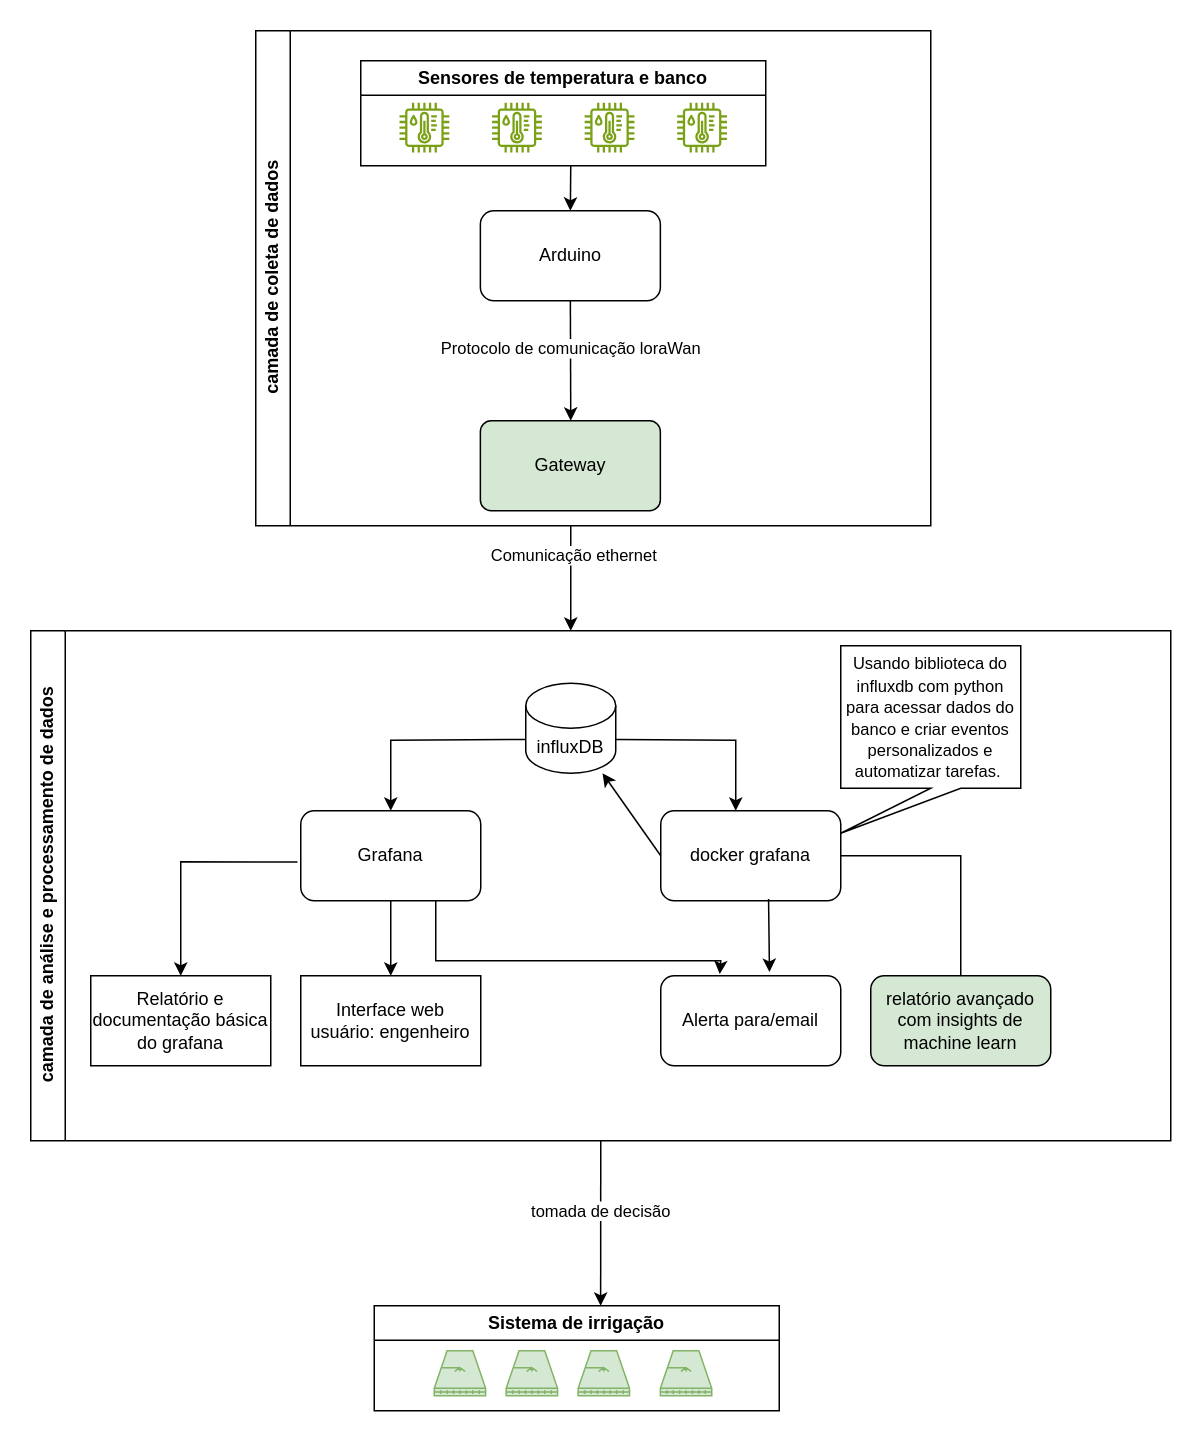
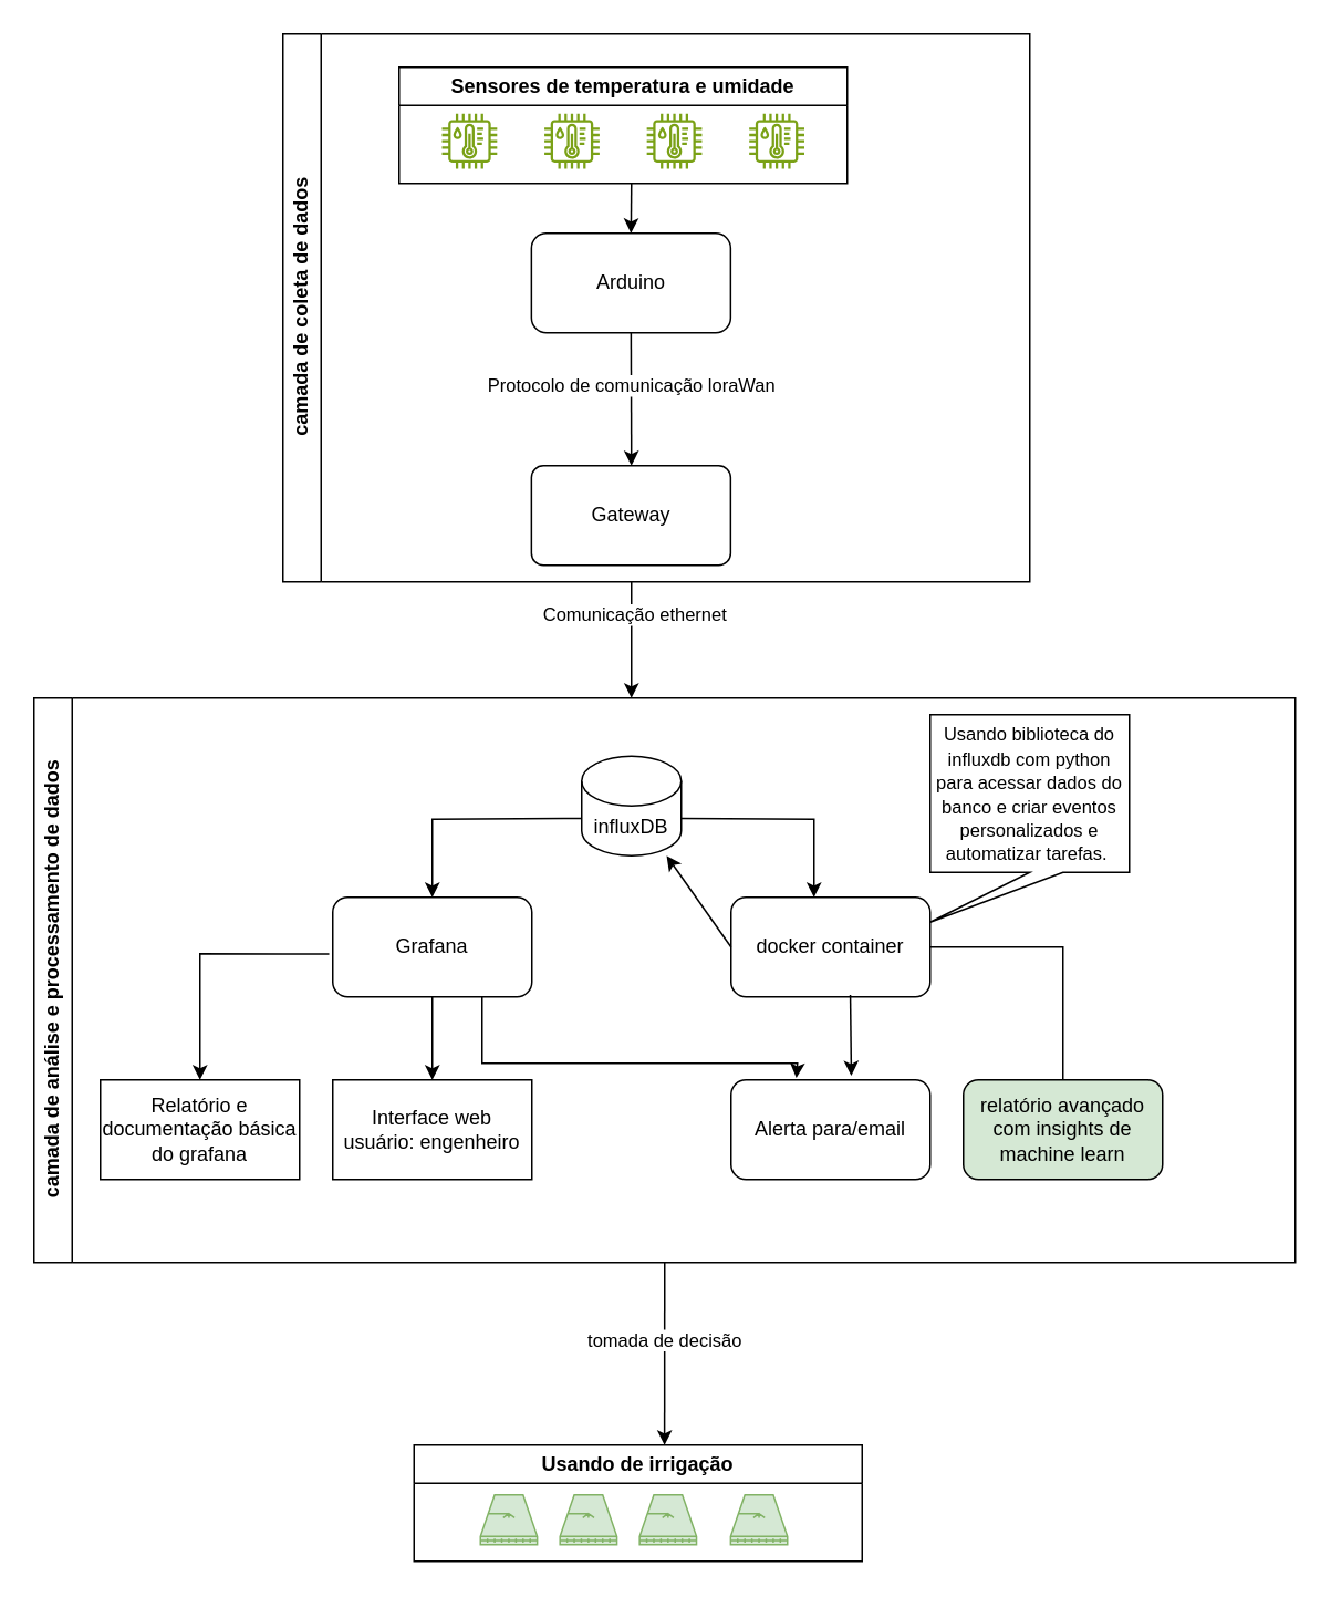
  <mxCell id="0" />
  <mxCell id="1" parent="0" />
  <mxCell id="2" value="influxDB" style="shape=cylinder3;whiteSpace=wrap;html=1;boundedLbl=1;backgroundOutline=1;size=15;" vertex="1" parent="1"><mxGeometry x="350" y="455" width="60" height="60" as="geometry" /></mxCell>
  <mxCell id="3" value="Grafana" style="rounded=1;whiteSpace=wrap;html=1;" vertex="1" parent="1"><mxGeometry x="200" y="540" width="120" height="60" as="geometry" /></mxCell>
- <mxCell id="4" value="docker grafana" style="rounded=1;whiteSpace=wrap;html=1;" vertex="1" parent="1"><mxGeometry x="440" y="540" width="120" height="60" as="geometry" /></mxCell>
+ <mxCell id="4" value="docker container" style="rounded=1;whiteSpace=wrap;html=1;" vertex="1" parent="1"><mxGeometry x="440" y="540" width="120" height="60" as="geometry" /></mxCell>
  <mxCell id="5" value="" style="endArrow=classic;html=1;rounded=0;exitX=0;exitY=0;exitDx=0;exitDy=37.5;exitPerimeter=0;entryX=0.5;entryY=0;entryDx=0;entryDy=0;" edge="1" parent="1" source="2" target="3"><mxGeometry width="50" height="50" relative="1" as="geometry"><mxPoint x="440" y="590" as="sourcePoint" /><mxPoint x="490" y="540" as="targetPoint" /><Array as="points"><mxPoint x="260" y="493" /></Array></mxGeometry></mxCell>
  <mxCell id="6" value="" style="endArrow=classic;html=1;rounded=0;exitX=1;exitY=0;exitDx=0;exitDy=37.5;exitPerimeter=0;" edge="1" parent="1" source="2"><mxGeometry width="50" height="50" relative="1" as="geometry"><mxPoint x="440" y="590" as="sourcePoint" /><mxPoint x="490" y="540" as="targetPoint" /><Array as="points"><mxPoint x="490" y="493" /></Array></mxGeometry></mxCell>
  <mxCell id="7" value="" style="endArrow=classic;html=1;rounded=0;exitX=0;exitY=0.5;exitDx=0;exitDy=0;" edge="1" parent="1" source="4" target="2"><mxGeometry width="50" height="50" relative="1" as="geometry"><mxPoint x="440" y="590" as="sourcePoint" /><mxPoint x="390" y="570" as="targetPoint" /></mxGeometry></mxCell>
  <mxCell id="8" value="Interface web&lt;div&gt;usuário: engenheiro&lt;/div&gt;" style="whiteSpace=wrap;html=1;rounded=0;" vertex="1" parent="1"><mxGeometry x="200" y="650" width="120" height="60" as="geometry" /></mxCell>
  <mxCell id="9" value="" style="endArrow=classic;html=1;rounded=0;exitX=0.5;exitY=1;exitDx=0;exitDy=0;entryX=0.5;entryY=0;entryDx=0;entryDy=0;" edge="1" parent="1" source="3" target="8"><mxGeometry width="50" height="50" relative="1" as="geometry"><mxPoint x="440" y="720" as="sourcePoint" /><mxPoint x="490" y="670" as="targetPoint" /></mxGeometry></mxCell>
  <mxCell id="10" value="" style="endArrow=classic;html=1;rounded=0;entryX=0.328;entryY=-0.019;entryDx=0;entryDy=0;entryPerimeter=0;exitX=0.75;exitY=1;exitDx=0;exitDy=0;" edge="1" parent="1" source="3" target="11"><mxGeometry width="50" height="50" relative="1" as="geometry"><mxPoint x="330" y="610" as="sourcePoint" /><mxPoint x="450" y="670" as="targetPoint" /><Array as="points"><mxPoint x="290" y="640" /><mxPoint x="480" y="640" /></Array></mxGeometry></mxCell>
  <mxCell id="11" value="Alerta para/email" style="rounded=1;whiteSpace=wrap;html=1;" vertex="1" parent="1"><mxGeometry x="440" y="650" width="120" height="60" as="geometry" /></mxCell>
  <mxCell id="12" value="" style="endArrow=classic;html=1;rounded=0;exitX=0.599;exitY=0.981;exitDx=0;exitDy=0;exitPerimeter=0;entryX=0.604;entryY=-0.042;entryDx=0;entryDy=0;entryPerimeter=0;" edge="1" parent="1" source="4" target="11"><mxGeometry width="50" height="50" relative="1" as="geometry"><mxPoint x="440" y="720" as="sourcePoint" /><mxPoint x="520" y="650" as="targetPoint" /></mxGeometry></mxCell>
  <mxCell id="13" value="Relatório e documentação básica do grafana" style="whiteSpace=wrap;html=1;rounded=0;" vertex="1" parent="1"><mxGeometry x="60" y="650" width="120" height="60" as="geometry" /></mxCell>
  <mxCell id="14" value="" style="endArrow=classic;html=1;rounded=0;exitX=-0.018;exitY=0.569;exitDx=0;exitDy=0;exitPerimeter=0;entryX=0.5;entryY=0;entryDx=0;entryDy=0;" edge="1" parent="1" source="3" target="13"><mxGeometry width="50" height="50" relative="1" as="geometry"><mxPoint x="340" y="670" as="sourcePoint" /><mxPoint x="390" y="620" as="targetPoint" /><Array as="points"><mxPoint x="120" y="574" /></Array></mxGeometry></mxCell>
  <mxCell id="15" value="relatório avançado com insights de machine learn" style="rounded=1;whiteSpace=wrap;html=1;fillColor=#d5e8d4;" vertex="1" parent="1"><mxGeometry x="580" y="650" width="120" height="60" as="geometry" /></mxCell>
  <mxCell id="16" value="" style="endArrow=none;html=1;rounded=0;exitX=1;exitY=0.5;exitDx=0;exitDy=0;entryX=0.5;entryY=0;entryDx=0;entryDy=0;" edge="1" parent="1" source="4" target="15"><mxGeometry width="50" height="50" relative="1" as="geometry"><mxPoint x="340" y="670" as="sourcePoint" /><mxPoint x="390" y="620" as="targetPoint" /><Array as="points"><mxPoint x="640" y="570" /></Array></mxGeometry></mxCell>
- <mxCell id="17" value="Sensores de temperatura e banco" style="swimlane;whiteSpace=wrap;html=1;movable=1;resizable=1;rotatable=1;deletable=1;editable=1;locked=0;connectable=1;" vertex="1" parent="1"><mxGeometry x="240" y="40" width="270" height="70" as="geometry" /></mxCell>
- <mxCell id="18" value="Sistema de irrigação" style="swimlane;whiteSpace=wrap;html=1;container=0;" vertex="1" parent="1"><mxGeometry x="249" y="870" width="270" height="70" as="geometry" /></mxCell>
+ <mxCell id="17" value="Sensores de temperatura e umidade" style="swimlane;whiteSpace=wrap;html=1;movable=1;resizable=1;rotatable=1;deletable=1;editable=1;locked=0;connectable=1;" vertex="1" parent="1"><mxGeometry x="240" y="40" width="270" height="70" as="geometry" /></mxCell>
+ <mxCell id="18" value="Usando de irrigação" style="swimlane;whiteSpace=wrap;html=1;container=0;" vertex="1" parent="1"><mxGeometry x="249" y="870" width="270" height="70" as="geometry" /></mxCell>
  <mxCell id="19" value="" style="group" vertex="1" connectable="0" parent="18"><mxGeometry x="40" y="30" width="185" height="30" as="geometry" /></mxCell>
  <mxCell id="20" value="" style="verticalLabelPosition=bottom;outlineConnect=0;align=center;dashed=0;html=1;verticalAlign=top;shape=mxgraph.pid.misc.cooling_tower_(wet-dry,_natural_draught);fillColor=#d5e8d4;strokeColor=#82b366;container=0;" vertex="1" parent="19"><mxGeometry width="34.259" height="30" as="geometry" /></mxCell>
  <mxCell id="21" value="" style="verticalLabelPosition=bottom;outlineConnect=0;align=center;dashed=0;html=1;verticalAlign=top;shape=mxgraph.pid.misc.cooling_tower_(wet-dry,_natural_draught);fillColor=#d5e8d4;strokeColor=#82b366;container=0;" vertex="1" parent="19"><mxGeometry x="47.963" width="34.259" height="30" as="geometry" /></mxCell>
  <mxCell id="22" value="" style="verticalLabelPosition=bottom;outlineConnect=0;align=center;dashed=0;html=1;verticalAlign=top;shape=mxgraph.pid.misc.cooling_tower_(wet-dry,_natural_draught);fillColor=#d5e8d4;strokeColor=#82b366;container=0;" vertex="1" parent="19"><mxGeometry x="95.926" width="34.259" height="30" as="geometry" /></mxCell>
  <mxCell id="23" value="" style="verticalLabelPosition=bottom;outlineConnect=0;align=center;dashed=0;html=1;verticalAlign=top;shape=mxgraph.pid.misc.cooling_tower_(wet-dry,_natural_draught);fillColor=#d5e8d4;strokeColor=#82b366;container=0;" vertex="1" parent="19"><mxGeometry x="150.741" width="34.259" height="30" as="geometry" /></mxCell>
  <mxCell id="24" value="camada de análise e processamento de dados" style="swimlane;horizontal=0;whiteSpace=wrap;html=1;" vertex="1" parent="1"><mxGeometry x="20" y="420" width="760" height="340" as="geometry" /></mxCell>
  <mxCell id="25" value="&lt;font style=&quot;font-size: 11px;&quot;&gt;Usando biblioteca do influxdb com python para acessar dados do banco e criar eventos personalizados e automatizar tarefas.&amp;nbsp;&lt;/font&gt;" style="shape=callout;whiteSpace=wrap;html=1;perimeter=calloutPerimeter;position2=0;" vertex="1" parent="24"><mxGeometry x="540" y="10" width="120" height="125" as="geometry" /></mxCell>
  <mxCell id="26" value="" style="endArrow=classic;html=1;rounded=0;entryX=0.5;entryY=0;entryDx=0;entryDy=0;" edge="1" parent="1" target="33"><mxGeometry width="50" height="50" relative="1" as="geometry"><mxPoint x="380" y="110" as="sourcePoint" /><mxPoint x="470" y="220" as="targetPoint" /></mxGeometry></mxCell>
  <mxCell id="27" value="" style="group;movable=1;resizable=1;rotatable=1;deletable=1;editable=1;locked=0;connectable=1;" vertex="1" connectable="0" parent="1"><mxGeometry x="253.5" y="50" width="366.5" height="351.21" as="geometry" /></mxCell>
  <mxCell id="28" value="" style="sketch=0;outlineConnect=0;fontColor=#232F3E;gradientColor=none;fillColor=#7AA116;strokeColor=none;dashed=0;verticalLabelPosition=bottom;verticalAlign=top;align=center;html=1;fontSize=12;fontStyle=0;aspect=fixed;pointerEvents=1;shape=mxgraph.aws4.iot_thing_temperature_humidity_sensor;movable=1;resizable=1;rotatable=1;deletable=1;editable=1;locked=0;connectable=1;" vertex="1" parent="27"><mxGeometry x="12.341" y="18" width="33.209" height="33.209" as="geometry" /></mxCell>
  <mxCell id="29" value="" style="sketch=0;outlineConnect=0;fontColor=#232F3E;gradientColor=none;fillColor=#7AA116;strokeColor=none;dashed=0;verticalLabelPosition=bottom;verticalAlign=top;align=center;html=1;fontSize=12;fontStyle=0;aspect=fixed;pointerEvents=1;shape=mxgraph.aws4.iot_thing_temperature_humidity_sensor;movable=1;resizable=1;rotatable=1;deletable=1;editable=1;locked=0;connectable=1;" vertex="1" parent="27"><mxGeometry x="74.049" y="18" width="33.209" height="33.209" as="geometry" /></mxCell>
  <mxCell id="30" value="" style="sketch=0;outlineConnect=0;fontColor=#232F3E;gradientColor=none;fillColor=#7AA116;strokeColor=none;dashed=0;verticalLabelPosition=bottom;verticalAlign=top;align=center;html=1;fontSize=12;fontStyle=0;aspect=fixed;pointerEvents=1;shape=mxgraph.aws4.iot_thing_temperature_humidity_sensor;movable=1;resizable=1;rotatable=1;deletable=1;editable=1;locked=0;connectable=1;" vertex="1" parent="27"><mxGeometry x="135.756" y="18" width="33.209" height="33.209" as="geometry" /></mxCell>
  <mxCell id="31" value="" style="sketch=0;outlineConnect=0;fontColor=#232F3E;gradientColor=none;fillColor=#7AA116;strokeColor=none;dashed=0;verticalLabelPosition=bottom;verticalAlign=top;align=center;html=1;fontSize=12;fontStyle=0;aspect=fixed;pointerEvents=1;shape=mxgraph.aws4.iot_thing_temperature_humidity_sensor;movable=1;resizable=1;rotatable=1;deletable=1;editable=1;locked=0;connectable=1;" vertex="1" parent="27"><mxGeometry x="197.463" y="18" width="33.209" height="33.209" as="geometry" /></mxCell>
  <mxCell id="32" value="camada de coleta de dados" style="swimlane;horizontal=0;whiteSpace=wrap;html=1;" vertex="1" parent="27"><mxGeometry x="-83.5" y="-30" width="450" height="330" as="geometry" /></mxCell>
  <mxCell id="33" value="Arduino" style="rounded=1;whiteSpace=wrap;html=1;" vertex="1" parent="32"><mxGeometry x="149.74" y="120" width="120" height="60" as="geometry" /></mxCell>
- <mxCell id="34" value="Gateway" style="rounded=1;whiteSpace=wrap;html=1;arcSize=12;fillColor=#d5e8d4;" vertex="1" parent="32"><mxGeometry x="149.74" y="260" width="120" height="60" as="geometry" /></mxCell>
+ <mxCell id="34" value="Gateway" style="rounded=1;whiteSpace=wrap;html=1;arcSize=12;" vertex="1" parent="32"><mxGeometry x="149.74" y="260" width="120" height="60" as="geometry" /></mxCell>
  <mxCell id="35" value="" style="endArrow=classic;html=1;rounded=0;exitX=0.5;exitY=1;exitDx=0;exitDy=0;entryX=0.5;entryY=0;entryDx=0;entryDy=0;" edge="1" parent="32" source="33" target="34"><mxGeometry width="50" height="50" relative="1" as="geometry"><mxPoint x="170" y="490" as="sourcePoint" /><mxPoint x="220" y="440" as="targetPoint" /><Array as="points"><mxPoint x="210" y="260" /></Array></mxGeometry></mxCell>
  <mxCell id="36" value="&amp;nbsp;Protocolo de comunicação loraWan&amp;nbsp;" style="edgeLabel;html=1;align=center;verticalAlign=middle;resizable=0;points=[];" vertex="1" connectable="0" parent="35"><mxGeometry x="-0.215" relative="1" as="geometry"><mxPoint as="offset" /></mxGeometry></mxCell>
  <mxCell id="37" value="" style="endArrow=classic;html=1;rounded=0;entryX=0.5;entryY=0;entryDx=0;entryDy=0;" edge="1" parent="27"><mxGeometry width="50" height="50" relative="1" as="geometry"><mxPoint x="126.5" y="300" as="sourcePoint" /><mxPoint x="126.5" y="370" as="targetPoint" /></mxGeometry></mxCell>
  <mxCell id="38" value="Comunicação ethernet" style="edgeLabel;html=1;align=center;verticalAlign=middle;resizable=0;points=[];" vertex="1" connectable="0" parent="37"><mxGeometry x="-0.447" y="1" relative="1" as="geometry"><mxPoint as="offset" /></mxGeometry></mxCell>
  <mxCell id="39" value="" style="endArrow=classic;html=1;rounded=0;exitX=0.5;exitY=1;exitDx=0;exitDy=0;entryX=0.559;entryY=0;entryDx=0;entryDy=0;entryPerimeter=0;" edge="1" parent="1" source="24" target="18"><mxGeometry width="50" height="50" relative="1" as="geometry"><mxPoint x="450" y="550" as="sourcePoint" /><mxPoint x="500" y="500" as="targetPoint" /></mxGeometry></mxCell>
  <mxCell id="40" value="tomada de decisão" style="edgeLabel;html=1;align=center;verticalAlign=middle;resizable=0;points=[];" vertex="1" connectable="0" parent="39"><mxGeometry x="-0.139" relative="1" as="geometry"><mxPoint as="offset" /></mxGeometry></mxCell>
